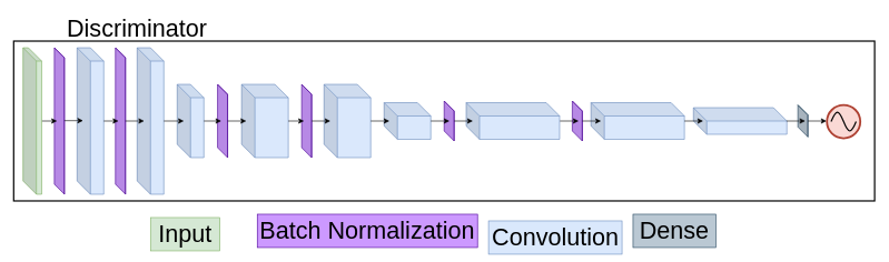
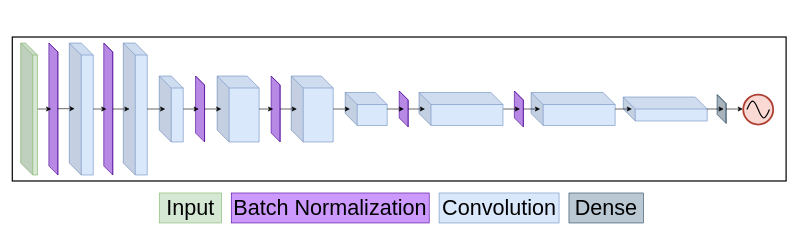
  <mxCell id="0" />
  <mxCell id="1" parent="0" />
  <mxCell id="2" value="" style="rounded=0;whiteSpace=wrap;html=1;shadow=0;strokeColor=#000000;fillColor=none;strokeWidth=2;" parent="1" vertex="1"><mxGeometry x="20" y="61" width="1290" height="240" as="geometry" /></mxCell>
- <mxCell id="3" value="Discriminator" style="text;html=1;strokeColor=none;fillColor=none;align=center;verticalAlign=middle;whiteSpace=wrap;rounded=0;shadow=0;fontSize=36;" parent="1" vertex="1"><mxGeometry x="20" y="20.5" width="370" height="40" as="geometry" /></mxCell>
  <mxCell id="4" value="" style="shape=cube;whiteSpace=wrap;html=1;boundedLbl=1;backgroundOutline=1;darkOpacity=0.05;darkOpacity2=0.1;fillColor=#CC99FF;strokeColor=#4C0099;shadow=0;" vertex="1" parent="1"><mxGeometry x="81" y="71" width="15" height="220" as="geometry" /></mxCell>
- <mxCell id="5" value="Input" style="text;html=1;strokeColor=#82b366;fillColor=#d5e8d4;align=center;verticalAlign=middle;whiteSpace=wrap;rounded=0;fontSize=36;" parent="1" vertex="1"><mxGeometry x="225" y="326" width="104" height="50" as="geometry" /></mxCell>
- <mxCell id="6" value="Convolution" style="text;html=1;strokeColor=#6c8ebf;fillColor=#dae8fc;align=center;verticalAlign=middle;whiteSpace=wrap;rounded=0;fontSize=36;" parent="1" vertex="1"><mxGeometry x="731.5" y="331" width="200" height="50" as="geometry" /></mxCell>
+ <mxCell id="5" value="Input" style="text;html=1;strokeColor=#82b366;fillColor=#d5e8d4;align=center;verticalAlign=middle;whiteSpace=wrap;rounded=0;fontSize=36;" parent="1" vertex="1"><mxGeometry x="265" y="321" width="104" height="50" as="geometry" /></mxCell>
+ <mxCell id="6" value="Convolution" style="text;html=1;strokeColor=#6c8ebf;fillColor=#dae8fc;align=center;verticalAlign=middle;whiteSpace=wrap;rounded=0;fontSize=36;" parent="1" vertex="1"><mxGeometry x="731.5" y="321" width="200" height="50" as="geometry" /></mxCell>
  <mxCell id="7" value="Batch Normalization" style="text;html=1;strokeColor=#4C0099;fillColor=#CC99FF;align=center;verticalAlign=middle;whiteSpace=wrap;rounded=0;fontSize=36;" parent="1" vertex="1"><mxGeometry x="385" y="321" width="330" height="50" as="geometry" /></mxCell>
  <mxCell id="8" value="Dense" style="text;html=1;strokeColor=#23445d;fillColor=#bac8d3;align=center;verticalAlign=middle;whiteSpace=wrap;rounded=0;fontSize=36;" parent="1" vertex="1"><mxGeometry x="948" y="321" width="124" height="50" as="geometry" /></mxCell>
  <mxCell id="9" value="" style="shape=cube;whiteSpace=wrap;html=1;boundedLbl=1;backgroundOutline=1;darkOpacity=0.05;darkOpacity2=0.1;fillColor=#dae8fc;strokeColor=#6c8ebf;shadow=0;" vertex="1" parent="1"><mxGeometry x="115" y="71" width="40" height="220" as="geometry" /></mxCell>
  <mxCell id="10" value="" style="shape=cube;whiteSpace=wrap;html=1;boundedLbl=1;backgroundOutline=1;darkOpacity=0.05;darkOpacity2=0.1;fillColor=#CC99FF;strokeColor=#4C0099;shadow=0;" vertex="1" parent="1"><mxGeometry x="172.5" y="71" width="15" height="220" as="geometry" /></mxCell>
  <mxCell id="11" value="" style="shape=cube;whiteSpace=wrap;html=1;boundedLbl=1;backgroundOutline=1;darkOpacity=0.05;darkOpacity2=0.1;fillColor=#dae8fc;strokeColor=#6c8ebf;shadow=0;" vertex="1" parent="1"><mxGeometry x="205" y="71" width="40" height="220" as="geometry" /></mxCell>
  <mxCell id="12" value="" style="shape=cube;whiteSpace=wrap;html=1;boundedLbl=1;backgroundOutline=1;darkOpacity=0.05;darkOpacity2=0.1;fillColor=#dae8fc;strokeColor=#6c8ebf;shadow=0;" vertex="1" parent="1"><mxGeometry x="265" y="126" width="40" height="110" as="geometry" /></mxCell>
  <mxCell id="13" value="" style="shape=cube;whiteSpace=wrap;html=1;boundedLbl=1;backgroundOutline=1;darkOpacity=0.05;darkOpacity2=0.1;fillColor=#CC99FF;strokeColor=#4C0099;shadow=0;" vertex="1" parent="1"><mxGeometry x="325.5" y="126" width="15" height="110" as="geometry" /></mxCell>
  <mxCell id="14" value="" style="shape=cube;whiteSpace=wrap;html=1;boundedLbl=1;backgroundOutline=1;darkOpacity=0.05;darkOpacity2=0.1;fillColor=#CC99FF;strokeColor=#4C0099;shadow=0;" vertex="1" parent="1"><mxGeometry x="451.5" y="126" width="15" height="110" as="geometry" /></mxCell>
  <mxCell id="15" value="" style="shape=cube;whiteSpace=wrap;html=1;boundedLbl=1;backgroundOutline=1;darkOpacity=0.05;darkOpacity2=0.1;fillColor=#dae8fc;strokeColor=#6c8ebf;shadow=0;" vertex="1" parent="1"><mxGeometry x="575" y="153.5" width="70" height="55" as="geometry" /></mxCell>
  <mxCell id="16" value="" style="shape=cube;whiteSpace=wrap;html=1;boundedLbl=1;backgroundOutline=1;darkOpacity=0.05;darkOpacity2=0.1;fillColor=#dae8fc;strokeColor=#6c8ebf;shadow=0;" vertex="1" parent="1"><mxGeometry x="485" y="126" width="70" height="110" as="geometry" /></mxCell>
  <mxCell id="17" value="" style="shape=cube;whiteSpace=wrap;html=1;boundedLbl=1;backgroundOutline=1;darkOpacity=0.05;darkOpacity2=0.1;fillColor=#dae8fc;strokeColor=#6c8ebf;shadow=0;" vertex="1" parent="1"><mxGeometry x="361.5" y="126" width="70" height="110" as="geometry" /></mxCell>
  <mxCell id="18" value="" style="shape=cube;whiteSpace=wrap;html=1;boundedLbl=1;backgroundOutline=1;darkOpacity=0.05;darkOpacity2=0.1;fillColor=#CC99FF;strokeColor=#4C0099;shadow=0;" vertex="1" parent="1"><mxGeometry x="665" y="151" width="15" height="60" as="geometry" /></mxCell>
  <mxCell id="19" value="" style="shape=cube;whiteSpace=wrap;html=1;boundedLbl=1;backgroundOutline=1;darkOpacity=0.05;darkOpacity2=0.1;fillColor=#CC99FF;strokeColor=#4C0099;shadow=0;" vertex="1" parent="1"><mxGeometry x="857" y="151" width="15" height="60" as="geometry" /></mxCell>
  <mxCell id="20" value="" style="shape=cube;whiteSpace=wrap;html=1;boundedLbl=1;backgroundOutline=1;darkOpacity=0.05;darkOpacity2=0.1;fillColor=#dae8fc;strokeColor=#6c8ebf;shadow=0;" vertex="1" parent="1"><mxGeometry x="698" y="153.5" width="140" height="55" as="geometry" /></mxCell>
  <mxCell id="21" value="" style="shape=cube;whiteSpace=wrap;html=1;boundedLbl=1;backgroundOutline=1;darkOpacity=0.05;darkOpacity2=0.1;fillColor=#dae8fc;strokeColor=#6c8ebf;shadow=0;" vertex="1" parent="1"><mxGeometry x="885" y="153.5" width="140" height="55" as="geometry" /></mxCell>
  <mxCell id="22" value="" style="shape=cube;whiteSpace=wrap;html=1;boundedLbl=1;backgroundOutline=1;darkOpacity=0.05;darkOpacity2=0.1;fillColor=#dae8fc;strokeColor=#6c8ebf;shadow=0;" vertex="1" parent="1"><mxGeometry x="1038.5" y="161" width="140" height="40" as="geometry" /></mxCell>
  <mxCell id="23" value="" style="shape=cube;whiteSpace=wrap;html=1;boundedLbl=1;backgroundOutline=1;darkOpacity=0.05;darkOpacity2=0.1;fillColor=#bac8d3;strokeColor=#23445d;shadow=0;" vertex="1" parent="1"><mxGeometry x="1195" y="157" width="15" height="48" as="geometry" /></mxCell>
  <mxCell id="24" value="" style="endArrow=classic;html=1;" parent="1" edge="1"><mxGeometry width="50" height="50" relative="1" as="geometry"><mxPoint x="61.955" y="181" as="sourcePoint" /><mxPoint x="85" y="181" as="targetPoint" /></mxGeometry></mxCell>
  <mxCell id="25" value="" style="shape=cube;whiteSpace=wrap;html=1;boundedLbl=1;backgroundOutline=1;darkOpacity=0.05;darkOpacity2=0.1;fillColor=#d5e8d4;strokeColor=#82b366;shadow=0;" parent="1" vertex="1"><mxGeometry x="34" y="71" width="28" height="220" as="geometry" /></mxCell>
  <mxCell id="26" value="" style="endArrow=classic;html=1;" edge="1" parent="1"><mxGeometry width="50" height="50" relative="1" as="geometry"><mxPoint x="95.955" y="180.5" as="sourcePoint" /><mxPoint x="124" y="180.5" as="targetPoint" /></mxGeometry></mxCell>
  <mxCell id="27" value="" style="endArrow=classic;html=1;" edge="1" parent="1"><mxGeometry width="50" height="50" relative="1" as="geometry"><mxPoint x="154.955" y="181" as="sourcePoint" /><mxPoint x="177" y="181" as="targetPoint" /></mxGeometry></mxCell>
  <mxCell id="28" value="" style="endArrow=classic;html=1;" edge="1" parent="1"><mxGeometry width="50" height="50" relative="1" as="geometry"><mxPoint x="187.455" y="181" as="sourcePoint" /><mxPoint x="215.5" y="181" as="targetPoint" /></mxGeometry></mxCell>
  <mxCell id="29" value="" style="endArrow=classic;html=1;" edge="1" parent="1"><mxGeometry width="50" height="50" relative="1" as="geometry"><mxPoint x="244.955" y="181" as="sourcePoint" /><mxPoint x="275" y="181" as="targetPoint" /></mxGeometry></mxCell>
  <mxCell id="30" value="" style="endArrow=classic;html=1;" edge="1" parent="1"><mxGeometry width="50" height="50" relative="1" as="geometry"><mxPoint x="304.955" y="181" as="sourcePoint" /><mxPoint x="331" y="181" as="targetPoint" /></mxGeometry></mxCell>
  <mxCell id="31" value="" style="endArrow=classic;html=1;" edge="1" parent="1"><mxGeometry width="50" height="50" relative="1" as="geometry"><mxPoint x="340.455" y="181" as="sourcePoint" /><mxPoint x="368.5" y="181" as="targetPoint" /></mxGeometry></mxCell>
  <mxCell id="32" value="" style="endArrow=classic;html=1;" edge="1" parent="1"><mxGeometry width="50" height="50" relative="1" as="geometry"><mxPoint x="431.455" y="181" as="sourcePoint" /><mxPoint x="455" y="181" as="targetPoint" /></mxGeometry></mxCell>
  <mxCell id="33" value="" style="endArrow=classic;html=1;" edge="1" parent="1"><mxGeometry width="50" height="50" relative="1" as="geometry"><mxPoint x="466.455" y="181" as="sourcePoint" /><mxPoint x="494.5" y="181" as="targetPoint" /></mxGeometry></mxCell>
  <mxCell id="34" value="" style="endArrow=classic;html=1;" edge="1" parent="1"><mxGeometry width="50" height="50" relative="1" as="geometry"><mxPoint x="554.955" y="181" as="sourcePoint" /><mxPoint x="583" y="181" as="targetPoint" /></mxGeometry></mxCell>
  <mxCell id="35" value="" style="endArrow=classic;html=1;" edge="1" parent="1"><mxGeometry width="50" height="50" relative="1" as="geometry"><mxPoint x="644.955" y="181" as="sourcePoint" /><mxPoint x="673" y="181" as="targetPoint" /></mxGeometry></mxCell>
  <mxCell id="36" value="" style="endArrow=classic;html=1;" edge="1" parent="1"><mxGeometry width="50" height="50" relative="1" as="geometry"><mxPoint x="679.955" y="181" as="sourcePoint" /><mxPoint x="708" y="181" as="targetPoint" /></mxGeometry></mxCell>
  <mxCell id="37" value="" style="endArrow=classic;html=1;" edge="1" parent="1"><mxGeometry width="50" height="50" relative="1" as="geometry"><mxPoint x="838.455" y="181" as="sourcePoint" /><mxPoint x="866.5" y="181" as="targetPoint" /></mxGeometry></mxCell>
  <mxCell id="38" value="" style="endArrow=classic;html=1;" edge="1" parent="1"><mxGeometry width="50" height="50" relative="1" as="geometry"><mxPoint x="871.955" y="181" as="sourcePoint" /><mxPoint x="900" y="181" as="targetPoint" /></mxGeometry></mxCell>
  <mxCell id="39" value="" style="endArrow=classic;html=1;" edge="1" parent="1"><mxGeometry width="50" height="50" relative="1" as="geometry"><mxPoint x="1024.955" y="181" as="sourcePoint" /><mxPoint x="1053" y="181" as="targetPoint" /></mxGeometry></mxCell>
  <mxCell id="40" value="" style="endArrow=classic;html=1;" edge="1" parent="1"><mxGeometry width="50" height="50" relative="1" as="geometry"><mxPoint x="1177.955" y="181" as="sourcePoint" /><mxPoint x="1206" y="181" as="targetPoint" /></mxGeometry></mxCell>
  <mxCell id="41" value="" style="endArrow=classic;html=1;" edge="1" parent="1"><mxGeometry width="50" height="50" relative="1" as="geometry"><mxPoint x="1209.955" y="181" as="sourcePoint" /><mxPoint x="1238" y="181" as="targetPoint" /></mxGeometry></mxCell>
  <mxCell id="42" value="" style="ellipse;whiteSpace=wrap;html=1;aspect=fixed;strokeWidth=3;container=0;fillColor=#fad9d5;strokeColor=#ae4132;" vertex="1" parent="1"><mxGeometry x="1238.5" y="157" width="50" height="50" as="geometry"><mxRectangle x="1343.5" y="136" width="50" height="40" as="alternateBounds" /></mxGeometry></mxCell>
  <mxCell id="43" value="" style="pointerEvents=1;verticalLabelPosition=bottom;shadow=0;dashed=0;align=center;html=1;verticalAlign=top;strokeWidth=2;shape=mxgraph.electrical.waveforms.sine_wave;" vertex="1" parent="1"><mxGeometry x="1244.75" y="163.25" width="37.5" height="37.5" as="geometry" /></mxCell>
